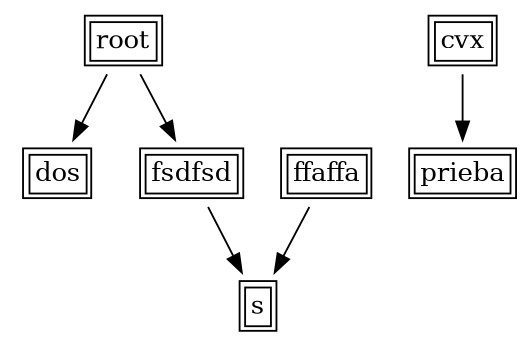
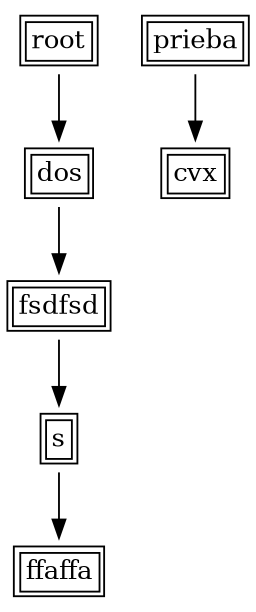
  digraph {
    node [margin=0 shape=none]
    n1 [label=< <TABLE>  <TR>  <TD>root</TD>  </TR>  </TABLE>>]
    n2 [label=< <TABLE>  <TR>  <TD>dos</TD> </TR>  </TABLE>>]
    n3 [label=< <TABLE>  <TR>  <TD>fsdfsd</TD> </TR>  </TABLE>>]
    n4 [label=< <TABLE>  <TR>  <TD>s</TD> </TR>  </TABLE>>]
    n5 [label=< <TABLE>  <TR>  <TD>ffaffa</TD> </TR>  </TABLE>>]
    n6 [label=< <TABLE>  <TR>  <TD>prieba</TD> </TR>  </TABLE>>]
    n7 [label=< <TABLE>  <TR>  <TD>cvx</TD> </TR>  </TABLE>>]
    n1 -> n2
-   n1 -> n3
+   n2 -> n3
    n3 -> n4
-   n5 -> n4
-   n7 -> n6
+   n4 -> n5
+   n6 -> n7
  }
